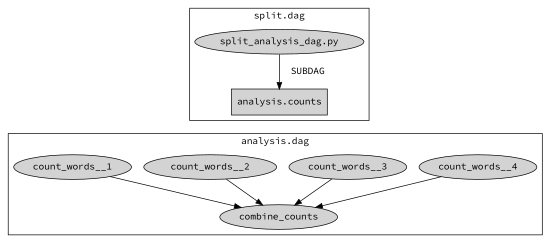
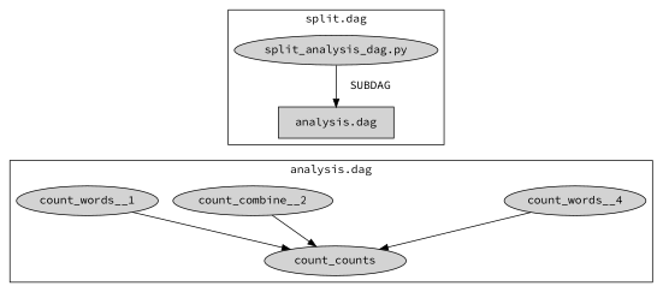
  digraph {
    fontname="Source Code Pro"
    node [fontname="Source Code Pro" style=filled]
    edge [fontname="Source Code Pro"]
    n1 [label="split_analysis_dag.py"]
-   n2 [label="analysis.counts" shape=record]
+   n2 [label="analysis.dag" shape=record]
    count_words__1
-   combine_counts
-   count_words__2
-   count_words__3
+   combine_counts [label=count_counts]
+   count_words__2 [label=count_combine__2]
    count_words__4
    subgraph cluster_1 {
      label="split.dag"
      n1
      n2
    }
    subgraph cluster_2 {
      label="analysis.dag"
      count_words__1
      combine_counts
      count_words__2
-     count_words__3
      count_words__4
    }
    n1 -> n2 [label="  SUBDAG"]
    n2 -> count_words__1 [style=invis]
    n2 -> count_words__2 [style=invis]
-   n2 -> count_words__3 [style=invis]
    n2 -> count_words__4 [style=invis]
    count_words__1 -> combine_counts
    count_words__2 -> combine_counts
-   count_words__3 -> combine_counts
    count_words__4 -> combine_counts
  }
